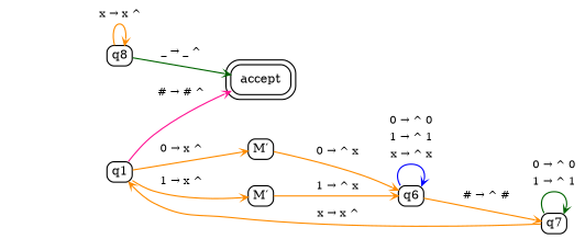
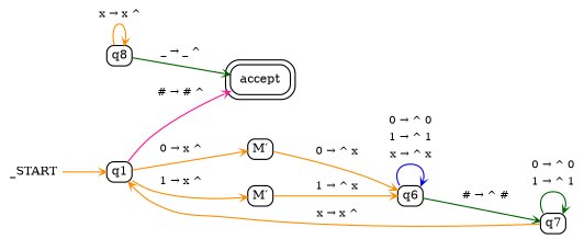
  digraph {
    fontname="DejaVu Serif"
    rankdir=LR
    node [fontname="DejaVu Serif" fontsize=10 margin="0.055,0.042" shape=box style=rounded]
    edge [arrowhead=vee arrowsize=0.5 color=darkorange fontname="DejaVu Serif" fontsize=9]
+   _START [height=0 shape=none width=0]
    n2 [height=0 label=<q1> width=0]
    n3 [height=0 label=<accept> peripheries=2 width=0]
    n4 [height=0 label=<M&prime;> width=0]
    n5 [height=0 label=<M&prime;> width=0]
    n6 [height=0 label=<q6> width=0]
    n7 [height=0 label=<q8> width=0]
    n8 [height=0 label=<q7> width=0]
+   _START -> n2
    n2 -> n3 [color=deeppink label=<<table border="0" cellpadding="1"><tr><td># &rarr; # ^</td></tr></table>>]
    n2 -> n4 [label=<<table border="0" cellpadding="1"><tr><td>0 &rarr; x ^</td></tr></table>>]
    n2 -> n5 [label=<<table border="0" cellpadding="1"><tr><td>1 &rarr; x ^</td></tr></table>>]
    n4 -> n6 [label=<<table border="0" cellpadding="1"><tr><td>0 &rarr; ^ x</td></tr></table>>]
    n5 -> n6 [label=<<table border="0" cellpadding="1"><tr><td>1 &rarr; ^ x</td></tr></table>>]
    n6 -> n6 [color=blue label=<<table border="0" cellpadding="1"><tr><td>0 &rarr; ^ 0</td></tr><tr><td>1 &rarr; ^ 1</td></tr><tr><td>x &rarr; ^ x</td></tr></table>>]
-   n6 -> n8 [label=<<table border="0" cellpadding="1"><tr><td># &rarr; ^ #</td></tr></table>>]
+   n6 -> n8 [color=darkgreen label=<<table border="0" cellpadding="1"><tr><td># &rarr; ^ #</td></tr></table>>]
    n7 -> n3 [color=darkgreen label=<<table border="0" cellpadding="1"><tr><td>_ &rarr; _ ^</td></tr></table>>]
    n7 -> n7 [label=<<table border="0" cellpadding="1"><tr><td>x &rarr; x ^</td></tr></table>>]
    n8 -> n2 [label=<<table border="0" cellpadding="1"><tr><td>x &rarr; x ^</td></tr></table>>]
    n8 -> n8 [color=darkgreen label=<<table border="0" cellpadding="1"><tr><td>0 &rarr; ^ 0</td></tr><tr><td>1 &rarr; ^ 1</td></tr></table>>]
  }
